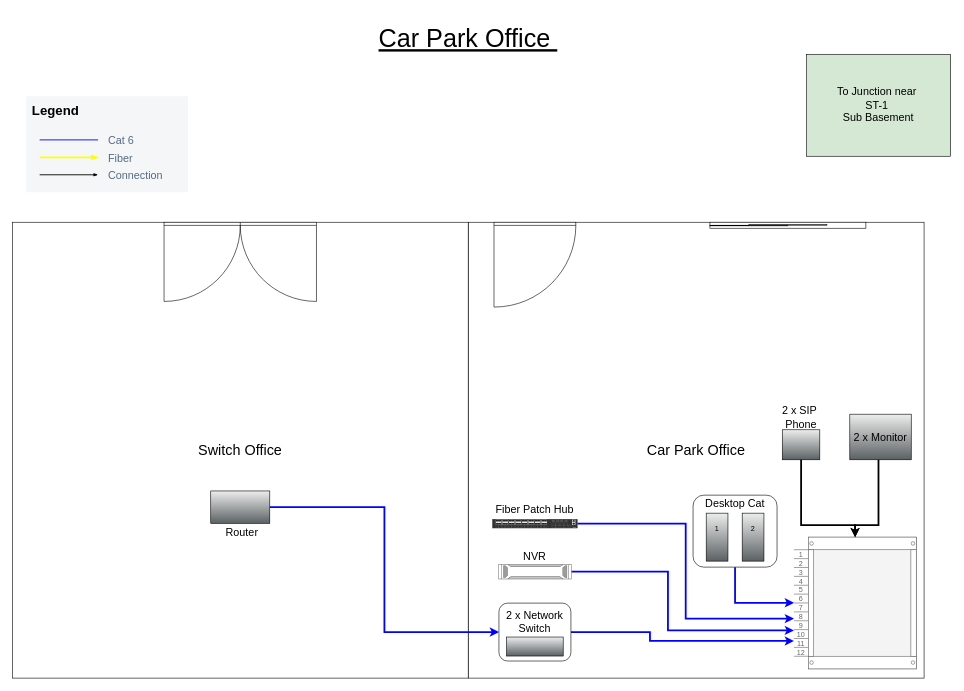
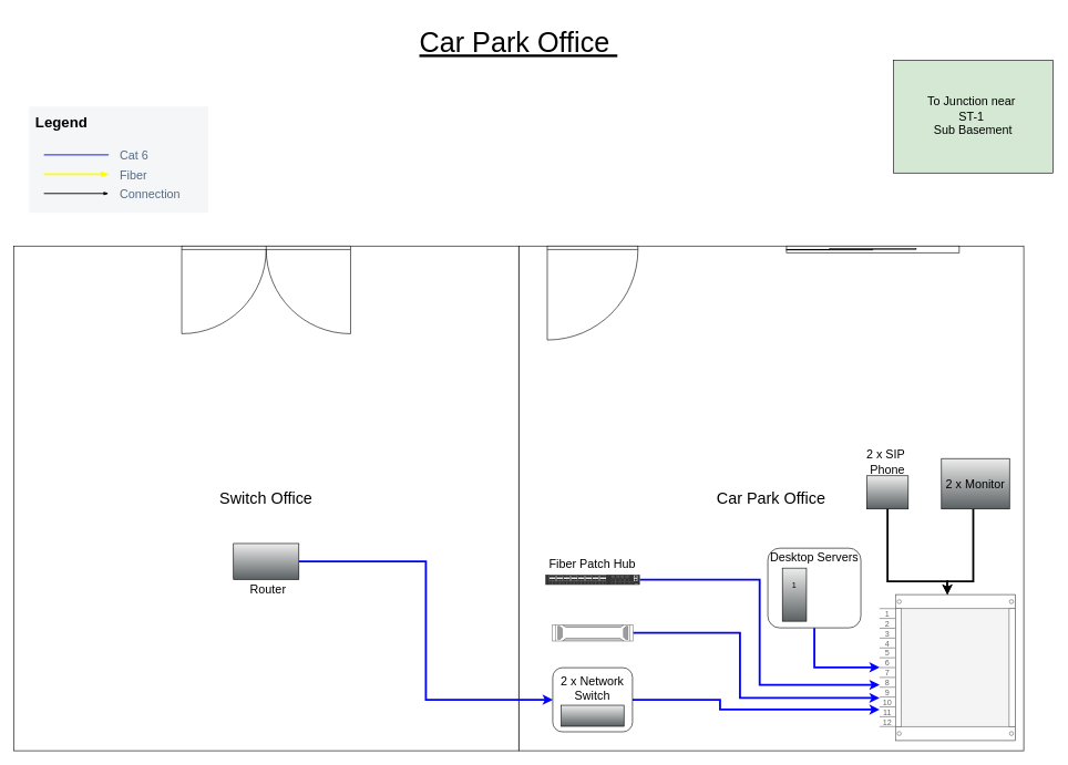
  <mxCell id="0" />
  <mxCell id="1" parent="0" />
  <mxCell id="2" value="&lt;font style=&quot;font-size: 24px;&quot;&gt;Car Park Office&lt;/font&gt;" style="whiteSpace=wrap;html=1;aspect=fixed;" vertex="1" parent="1"><mxGeometry x="780" y="370" width="760" height="760" as="geometry" /></mxCell>
  <mxCell id="3" value="&lt;font style=&quot;font-size: 24px;&quot;&gt;Switch Office&lt;/font&gt;" style="whiteSpace=wrap;html=1;aspect=fixed;" vertex="1" parent="1"><mxGeometry x="20" y="370" width="760" height="760" as="geometry" /></mxCell>
  <mxCell id="4" value="" style="strokeColor=#666666;html=1;verticalLabelPosition=bottom;labelBackgroundColor=#ffffff;verticalAlign=top;outlineConnect=0;shadow=0;dashed=0;shape=mxgraph.rackGeneral.rackCabinet3;fillColor2=#f4f4f4;container=1;collapsible=0;childLayout=rack;allowGaps=1;marginLeft=33;marginRight=9;marginTop=21;marginBottom=22;textColor=#666666;numDisp=ascend;points=[[0,0.07,0,0,0],[0,0.08,0,0,0],[0,0.14,0,0,0],[0,0.15,0,0,0],[0,0.21,0,0,0],[0,0.23,0,0,0],[0,0.29,0,0,0],[0,0.31,0,0,0],[0,0.36,0,0,0],[0,0.38,0,0,0],[0,0.43,0,0,0],[0,0.46,0,0,0],[0,0.5,0,0,0],[0,0.54,0,0,0],[0,0.57,0,0,0],[0,0.62,0,0,0],[0,0.64,0,0,0],[0,0.69,0,0,0],[0,0.71,0,0,0],[0,0.77,0,0,0],[0,0.79,0,0,0],[0,0.85,0,0,0],[0,0.86,0,0,0],[0,0.92,0,0,0],[0,0.93,0,0,0]];" vertex="1" parent="1"><mxGeometry x="1323" y="895" width="204" height="219" as="geometry" /></mxCell>
  <mxCell id="5" value="" style="verticalLabelPosition=bottom;html=1;verticalAlign=top;align=center;shape=mxgraph.floorplan.doorLeft;aspect=fixed;" vertex="1" parent="1"><mxGeometry x="823" y="370" width="136.47" height="145" as="geometry" /></mxCell>
  <mxCell id="6" value="" style="verticalLabelPosition=bottom;html=1;verticalAlign=top;align=center;shape=mxgraph.floorplan.windowGlider;dx=0.25;" vertex="1" parent="1"><mxGeometry x="1183" y="370" width="260" height="10" as="geometry" /></mxCell>
  <mxCell id="7" value="" style="verticalLabelPosition=bottom;html=1;verticalAlign=top;align=center;shape=mxgraph.floorplan.doorDouble;aspect=fixed;" vertex="1" parent="1"><mxGeometry x="272.94" y="370" width="254.12" height="135" as="geometry" /></mxCell>
  <mxCell id="8" style="edgeStyle=orthogonalEdgeStyle;rounded=0;orthogonalLoop=1;jettySize=auto;html=1;strokeWidth=3;" edge="1" parent="1" source="9" target="4"><mxGeometry relative="1" as="geometry"><Array as="points"><mxPoint x="1464" y="875" /><mxPoint x="1425" y="875" /></Array></mxGeometry></mxCell>
  <mxCell id="9" value="2 x Monitor" style="shape=mxgraph.networks2.icon;aspect=fixed;fillColor=#EDEDED;strokeColor=#000000;gradientColor=#5B6163;network2IconShadow=1;network2bgFillColor=none;network2Icon=mxgraph.networks2.monitor;network2IconYOffset=-0.009;network2IconW=1;network2IconH=0.742;fontSize=18;" vertex="1" parent="1"><mxGeometry x="1416.18" y="690" width="102.43" height="76" as="geometry" /></mxCell>
  <mxCell id="10" style="edgeStyle=orthogonalEdgeStyle;rounded=0;orthogonalLoop=1;jettySize=auto;html=1;exitX=1;exitY=0.5;exitDx=0;exitDy=0;strokeColor=#0000FF;strokeWidth=3;" edge="1" parent="1" source="27"><mxGeometry relative="1" as="geometry"><mxPoint x="1323" y="1068" as="targetPoint" /><Array as="points"><mxPoint x="1083" y="1053" /><mxPoint x="1083" y="1068" /></Array></mxGeometry></mxCell>
  <mxCell id="11" value="" style="group" vertex="1" connectable="0" parent="1"><mxGeometry x="1153" y="825" width="143.78" height="120" as="geometry" /></mxCell>
  <mxCell id="12" value="" style="rounded=1;whiteSpace=wrap;html=1;" vertex="1" parent="11"><mxGeometry x="1.89" width="140" height="120" as="geometry" /></mxCell>
  <mxCell id="13" value="1&#10;&#10;" style="shape=mxgraph.networks2.icon;aspect=fixed;fillColor=#EDEDED;strokeColor=#000000;gradientColor=#5B6163;network2IconShadow=1;network2bgFillColor=none;network2Icon=mxgraph.networks2.desktop_pc;network2IconXOffset=-0.003;network2IconYOffset=0.0;network2IconW=0.453;network2IconH=1.0;" vertex="1" parent="11"><mxGeometry x="23.78" y="30" width="36.26" height="80" as="geometry" /></mxCell>
- <mxCell id="14" value="&lt;font style=&quot;font-size: 18px;&quot;&gt;Desktop Cat&lt;/font&gt;" style="text;strokeColor=none;align=center;fillColor=none;html=1;verticalAlign=middle;whiteSpace=wrap;rounded=0;" vertex="1" parent="11"><mxGeometry x="-1.421e-14" width="143.78" height="30" as="geometry" /></mxCell>
- <mxCell id="15" value="2&#10;&#10;" style="shape=mxgraph.networks2.icon;aspect=fixed;fillColor=#EDEDED;strokeColor=#000000;gradientColor=#5B6163;network2IconShadow=1;network2bgFillColor=none;network2Icon=mxgraph.networks2.desktop_pc;network2IconXOffset=-0.003;network2IconYOffset=0.0;network2IconW=0.453;network2IconH=1.0;" vertex="1" parent="11"><mxGeometry x="83.78" y="30" width="36.26" height="80" as="geometry" /></mxCell>
+ <mxCell id="14" value="&lt;font style=&quot;font-size: 18px;&quot;&gt;Desktop Servers&lt;/font&gt;" style="text;strokeColor=none;align=center;fillColor=none;html=1;verticalAlign=middle;whiteSpace=wrap;rounded=0;" vertex="1" parent="11"><mxGeometry x="-1.421e-14" width="143.78" height="30" as="geometry" /></mxCell>
  <mxCell id="16" style="edgeStyle=orthogonalEdgeStyle;rounded=0;orthogonalLoop=1;jettySize=auto;html=1;entryX=0;entryY=0.5;entryDx=0;entryDy=0;entryPerimeter=0;exitX=0.5;exitY=1;exitDx=0;exitDy=0;strokeColor=#0000FF;strokeWidth=3;" edge="1" parent="1" source="12" target="4"><mxGeometry relative="1" as="geometry"><mxPoint x="1323" y="1005" as="targetPoint" /></mxGeometry></mxCell>
  <mxCell id="17" style="edgeStyle=orthogonalEdgeStyle;rounded=0;orthogonalLoop=1;jettySize=auto;html=1;entryX=0;entryY=0.5;entryDx=0;entryDy=0;strokeColor=#0000FF;strokeWidth=3;" edge="1" parent="1" source="18" target="27"><mxGeometry relative="1" as="geometry"><mxPoint x="823" y="825" as="targetPoint" /></mxGeometry></mxCell>
  <mxCell id="18" value="" style="fillColorStyles=neutralFill;neutralFill=#9DA6A8;shape=mxgraph.networks2.icon;aspect=fixed;fillColor=#EDEDED;strokeColor=#000000;gradientColor=#5B6163;network2IconShadow=1;network2bgFillColor=none;network2Icon=mxgraph.networks2.router;network2IconXOffset=0.0;network2IconYOffset=-0.114;network2IconW=1;network2IconH=0.548;" vertex="1" parent="1"><mxGeometry x="350.77" y="818" width="98.45" height="54" as="geometry" /></mxCell>
  <mxCell id="19" value="&lt;font style=&quot;font-size: 18px;&quot;&gt;Router&lt;/font&gt;" style="text;strokeColor=none;align=center;fillColor=none;html=1;verticalAlign=middle;whiteSpace=wrap;rounded=0;" vertex="1" parent="1"><mxGeometry x="333" y="872" width="140" height="30" as="geometry" /></mxCell>
  <mxCell id="20" style="edgeStyle=orthogonalEdgeStyle;rounded=0;orthogonalLoop=1;jettySize=auto;html=1;strokeWidth=3;exitX=0.502;exitY=0.983;exitDx=0;exitDy=0;exitPerimeter=0;" edge="1" parent="1" source="43" target="4"><mxGeometry relative="1" as="geometry"><mxPoint x="1333" y="770" as="sourcePoint" /><Array as="points"><mxPoint x="1335" y="875" /><mxPoint x="1425" y="875" /></Array></mxGeometry></mxCell>
  <mxCell id="21" value="" style="group" vertex="1" connectable="0" parent="1"><mxGeometry x="830.1" y="915" width="122.26" height="85.76" as="geometry" /></mxCell>
  <mxCell id="22" value="" style="shape=mxgraph.rack.hp.hp_proliant_dl560_g8;html=1;labelPosition=right;align=left;spacingLeft=15;dashed=0;shadow=0;fillColor=#ffffff;" vertex="1" parent="21"><mxGeometry y="25" width="122.26" height="25" as="geometry" /></mxCell>
- <mxCell id="23" value="&lt;font style=&quot;font-size: 18px;&quot;&gt;NVR&lt;/font&gt;" style="text;strokeColor=none;align=center;fillColor=none;html=1;verticalAlign=middle;whiteSpace=wrap;rounded=0;" vertex="1" parent="21"><mxGeometry x="17.192" width="87.871" height="25.0" as="geometry" /></mxCell>
  <mxCell id="24" style="edgeStyle=orthogonalEdgeStyle;rounded=0;orthogonalLoop=1;jettySize=auto;html=1;entryX=0;entryY=0.71;entryDx=0;entryDy=0;entryPerimeter=0;strokeColor=#0000FF;strokeWidth=3;" edge="1" parent="1" source="22" target="4"><mxGeometry relative="1" as="geometry"><Array as="points"><mxPoint x="1113" y="953" /><mxPoint x="1113" y="1051" /></Array></mxGeometry></mxCell>
  <mxCell id="25" value="" style="group" vertex="1" connectable="0" parent="1"><mxGeometry x="829.61" y="1005" width="123.24" height="96.53" as="geometry" /></mxCell>
  <mxCell id="26" value="" style="group" vertex="1" connectable="0" parent="25"><mxGeometry width="123.24" height="96.53" as="geometry" /></mxCell>
  <mxCell id="27" value="" style="rounded=1;whiteSpace=wrap;html=1;" vertex="1" parent="26"><mxGeometry x="1.62" width="120.0" height="96.53" as="geometry" /></mxCell>
  <mxCell id="28" value="" style="shape=mxgraph.networks2.icon;aspect=fixed;fillColor=#EDEDED;strokeColor=#000000;gradientColor=#5B6163;network2IconShadow=1;network2bgFillColor=none;network2Icon=mxgraph.networks2.patch_panel;network2IconXOffset=0.0;network2IconYOffset=-0.021;network2IconW=1;network2IconH=0.336;" vertex="1" parent="25"><mxGeometry x="14.48" y="56.53" width="94.286" height="31.671" as="geometry" /></mxCell>
  <mxCell id="29" value="&lt;font style=&quot;font-size: 18px;&quot;&gt;2 x Network Switch&lt;/font&gt;" style="text;strokeColor=none;align=center;fillColor=none;html=1;verticalAlign=middle;whiteSpace=wrap;rounded=0;" vertex="1" parent="25"><mxGeometry x="3.766" y="16.53" width="115.714" height="30.0" as="geometry" /></mxCell>
  <mxCell id="30" value="" style="group" vertex="1" connectable="0" parent="1"><mxGeometry x="820.23" y="835" width="142" height="45" as="geometry" /></mxCell>
  <mxCell id="31" value="" style="html=1;verticalLabelPosition=bottom;verticalAlign=top;outlineConnect=0;shadow=0;dashed=0;shape=mxgraph.rack.hpe_aruba.switches.jl626a_aruba_8325_32c_f2b_front;" vertex="1" parent="30"><mxGeometry y="30" width="142" height="15" as="geometry" /></mxCell>
  <mxCell id="32" value="&lt;font style=&quot;font-size: 18px;&quot;&gt;Fiber Patch Hub&lt;/font&gt;" style="text;strokeColor=none;align=center;fillColor=none;html=1;verticalAlign=middle;whiteSpace=wrap;rounded=0;" vertex="1" parent="30"><mxGeometry x="2.76" width="136.35" height="30" as="geometry" /></mxCell>
  <mxCell id="33" style="edgeStyle=orthogonalEdgeStyle;rounded=0;orthogonalLoop=1;jettySize=auto;html=1;entryX=0;entryY=0.62;entryDx=0;entryDy=0;entryPerimeter=0;strokeColor=#0000FF;strokeWidth=3;" edge="1" parent="1" source="31" target="4"><mxGeometry relative="1" as="geometry" /></mxCell>
  <mxCell id="34" value="&lt;font style=&quot;font-size: 18px;&quot;&gt;To Junction near&amp;nbsp;&lt;/font&gt;&lt;div&gt;&lt;font style=&quot;font-size: 18px;&quot;&gt;ST-1&amp;nbsp;&lt;br&gt;Sub Basement&lt;/font&gt;&lt;/div&gt;" style="rounded=0;whiteSpace=wrap;html=1;fillColor=#d5e8d4;" vertex="1" parent="1"><mxGeometry x="1344.21" y="90" width="240" height="170" as="geometry" /></mxCell>
  <mxCell id="35" value="&lt;font style=&quot;font-size: 22px;&quot;&gt;Legend&lt;/font&gt;" style="rounded=0;whiteSpace=wrap;html=1;strokeColor=none;strokeWidth=1.5;arcSize=16;fillColor=#F5F6F7;perimeterSpacing=0;imageHeight=24;absoluteArcSize=1;points=[];connectable=0;container=0;align=left;verticalAlign=top;fontSize=18;fontStyle=1;spacingTop=5;spacingLeft=8;" vertex="1" parent="1"><mxGeometry x="43" y="160" width="270" height="160" as="geometry" /></mxCell>
  <mxCell id="36" value="" style="endArrow=none;html=1;strokeColor=#0000FF;bendable=1;rounded=1;endFill=0;endSize=4;strokeWidth=1.5;startSize=4;part=1;" edge="1" parent="35"><mxGeometry relative="1" as="geometry"><mxPoint x="22.5" y="72.727" as="sourcePoint" /><mxPoint x="120.0" y="72.727" as="targetPoint" /></mxGeometry></mxCell>
  <mxCell id="37" value="Cat 6" style="part=1;fillColor=none;strokeColor=none;align=left;fontSize=18;fontColor=#556B82;" vertex="1" parent="35"><mxGeometry x="135.0" y="58.182" width="135.0" height="29.091" as="geometry" /></mxCell>
  <mxCell id="38" value="" style="edgeStyle=orthogonalEdgeStyle;rounded=0;orthogonalLoop=1;jettySize=auto;html=1;fontSize=18;strokeColor=#FFFF00;fontFamily=Helvetica;fontColor=default;targetPerimeterSpacing=15;endSize=4;startSize=4;endArrow=blockThin;endFill=1;strokeWidth=3;startArrow=none;startFill=0;" edge="1" parent="35"><mxGeometry relative="1" as="geometry"><mxPoint x="22.5" y="101.818" as="sourcePoint" /><mxPoint x="120.0" y="101.818" as="targetPoint" /></mxGeometry></mxCell>
  <mxCell id="39" value="Fiber " style="part=1;fillColor=none;strokeColor=none;align=left;fontSize=18;fontColor=#556B82;" vertex="1" parent="35"><mxGeometry x="135.0" y="87.273" width="135.0" height="29.091" as="geometry" /></mxCell>
  <mxCell id="40" value="" style="edgeStyle=orthogonalEdgeStyle;rounded=0;orthogonalLoop=1;jettySize=auto;html=1;fontSize=18;strokeColor=#000000;fontFamily=Helvetica;fontColor=default;targetPerimeterSpacing=15;endSize=4;startSize=4;endArrow=blockThin;endFill=1;strokeWidth=1.5;startArrow=none;startFill=0;" edge="1" parent="35"><mxGeometry relative="1" as="geometry"><mxPoint x="22.5" y="130.909" as="sourcePoint" /><mxPoint x="120.0" y="130.909" as="targetPoint" /></mxGeometry></mxCell>
  <mxCell id="41" value="Connection " style="part=1;fillColor=none;strokeColor=none;align=left;fontSize=18;fontColor=#556B82;" vertex="1" parent="35"><mxGeometry x="135.0" y="116.364" width="135.0" height="29.091" as="geometry" /></mxCell>
  <mxCell id="42" value="" style="group" vertex="1" connectable="0" parent="1"><mxGeometry x="1263" y="681" width="143.78" height="85" as="geometry" /></mxCell>
  <mxCell id="43" value="" style="shape=mxgraph.networks2.icon;aspect=fixed;fillColor=#EDEDED;strokeColor=#000000;gradientColor=#5B6163;network2IconShadow=1;network2bgFillColor=none;network2Icon=mxgraph.networks2.phone;network2IconXOffset=0.001;network2IconYOffset=-0.006;network2IconW=0.995;network2IconH=0.795;" vertex="1" parent="42"><mxGeometry x="40.6" y="35" width="62.58" height="50" as="geometry" /></mxCell>
  <mxCell id="44" value="&lt;font style=&quot;font-size: 18px;&quot;&gt;2 x SIP&amp;nbsp;&lt;/font&gt;&lt;div&gt;&lt;font style=&quot;font-size: 18px;&quot;&gt;Phone&lt;/font&gt;&lt;/div&gt;" style="text;strokeColor=none;align=center;fillColor=none;html=1;verticalAlign=middle;whiteSpace=wrap;rounded=0;" vertex="1" parent="42"><mxGeometry width="143.78" height="30" as="geometry" /></mxCell>
  <mxCell id="45" value="&lt;font style=&quot;font-size: 42px;&quot;&gt;&lt;u&gt;Car Park Office&amp;nbsp;&lt;/u&gt;&lt;/font&gt;" style="text;strokeColor=none;align=center;fillColor=none;html=1;verticalAlign=middle;whiteSpace=wrap;rounded=0;" vertex="1" parent="1"><mxGeometry x="530" width="500" height="90" as="geometry" y="20" /></mxCell>
